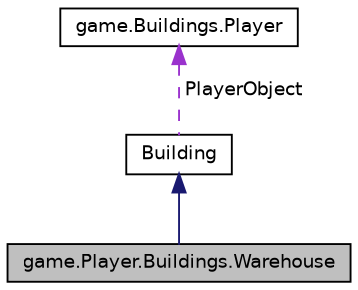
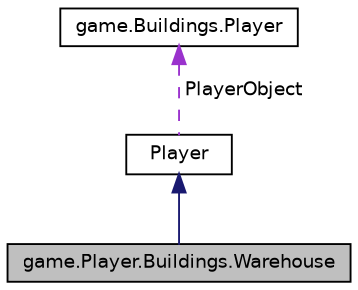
  digraph {
    node [color=black fillcolor=white fontname=Helvetica fontsize=10 shape=record style=filled]
    edge [dir=back fontname=Helvetica fontsize=10 labelfontname=Helvetica labelfontsize=10]
    n1 [fillcolor=grey75 fontcolor=black height=0.2 label="game.Player.Buildings.Warehouse" width=0.4]
-   n2 [height=0.2 label=Building width=0.4]
+   n2 [height=0.2 label=Player width=0.4]
    n3 [height=0.2 label="game.Buildings.Player" width=0.4]
    n2 -> n1 [color=midnightblue style=solid]
    n3 -> n2 [color=darkorchid3 label=" PlayerObject" style=dashed]
  }
